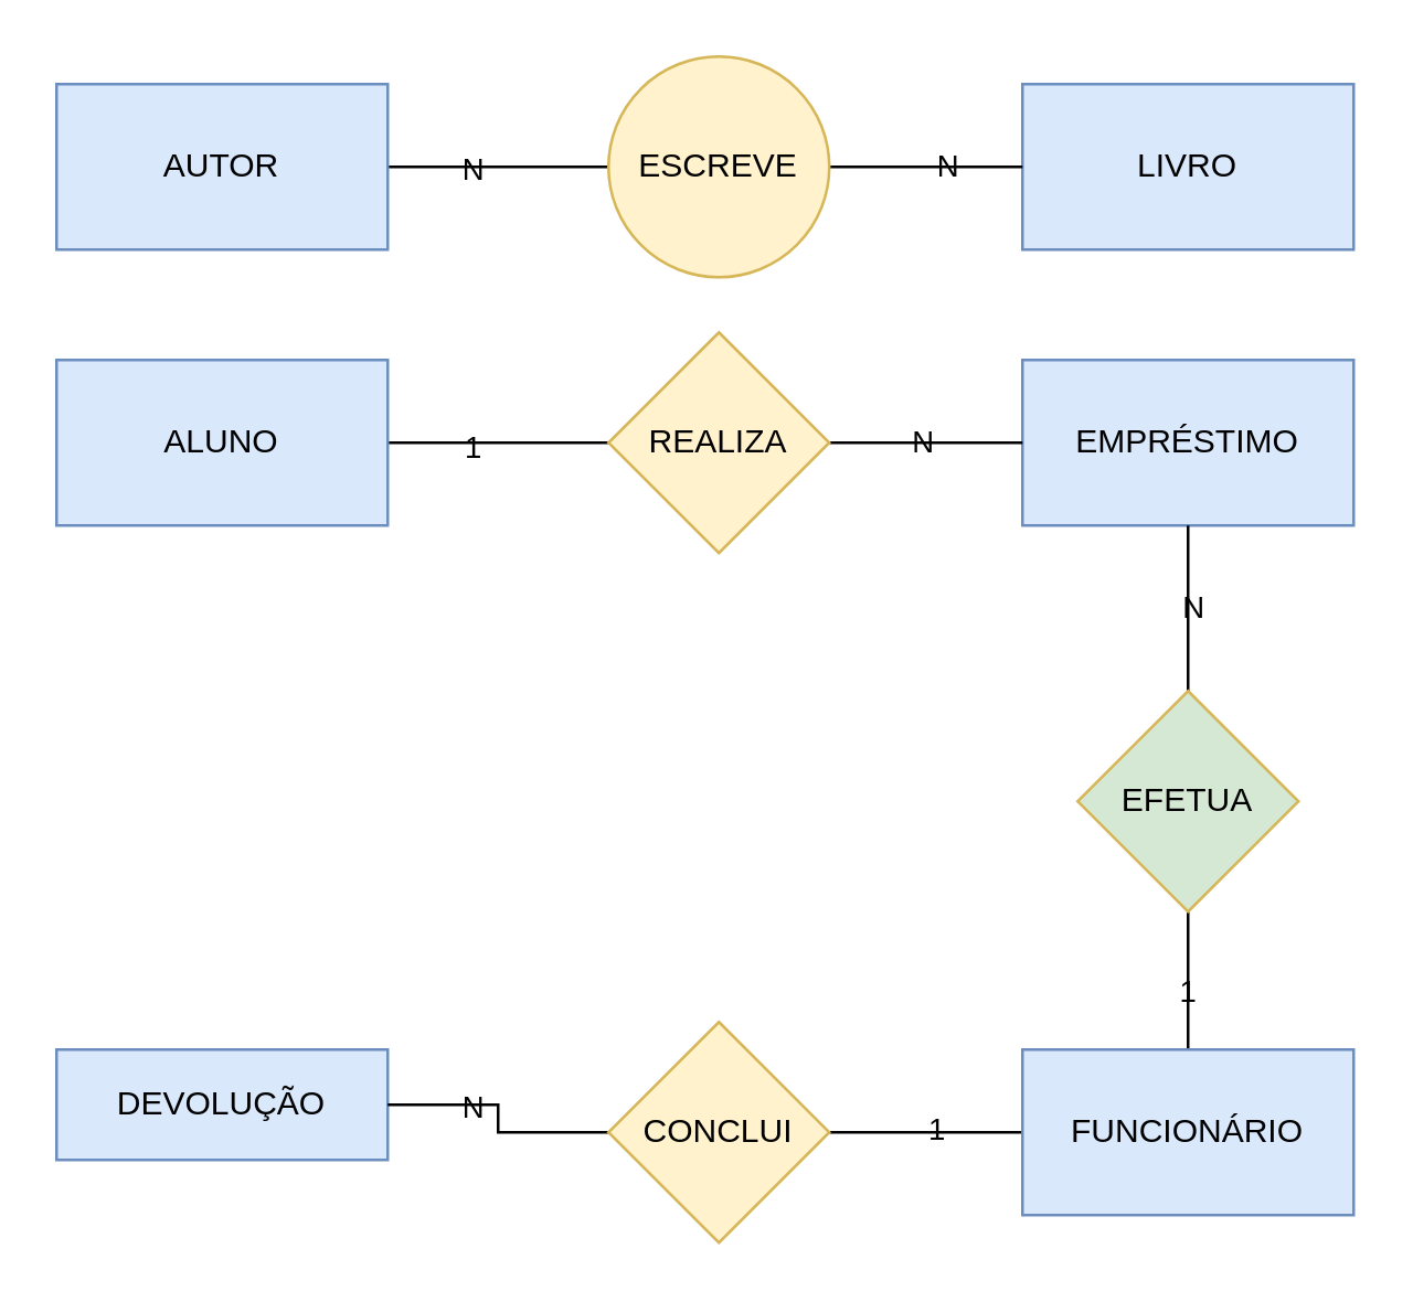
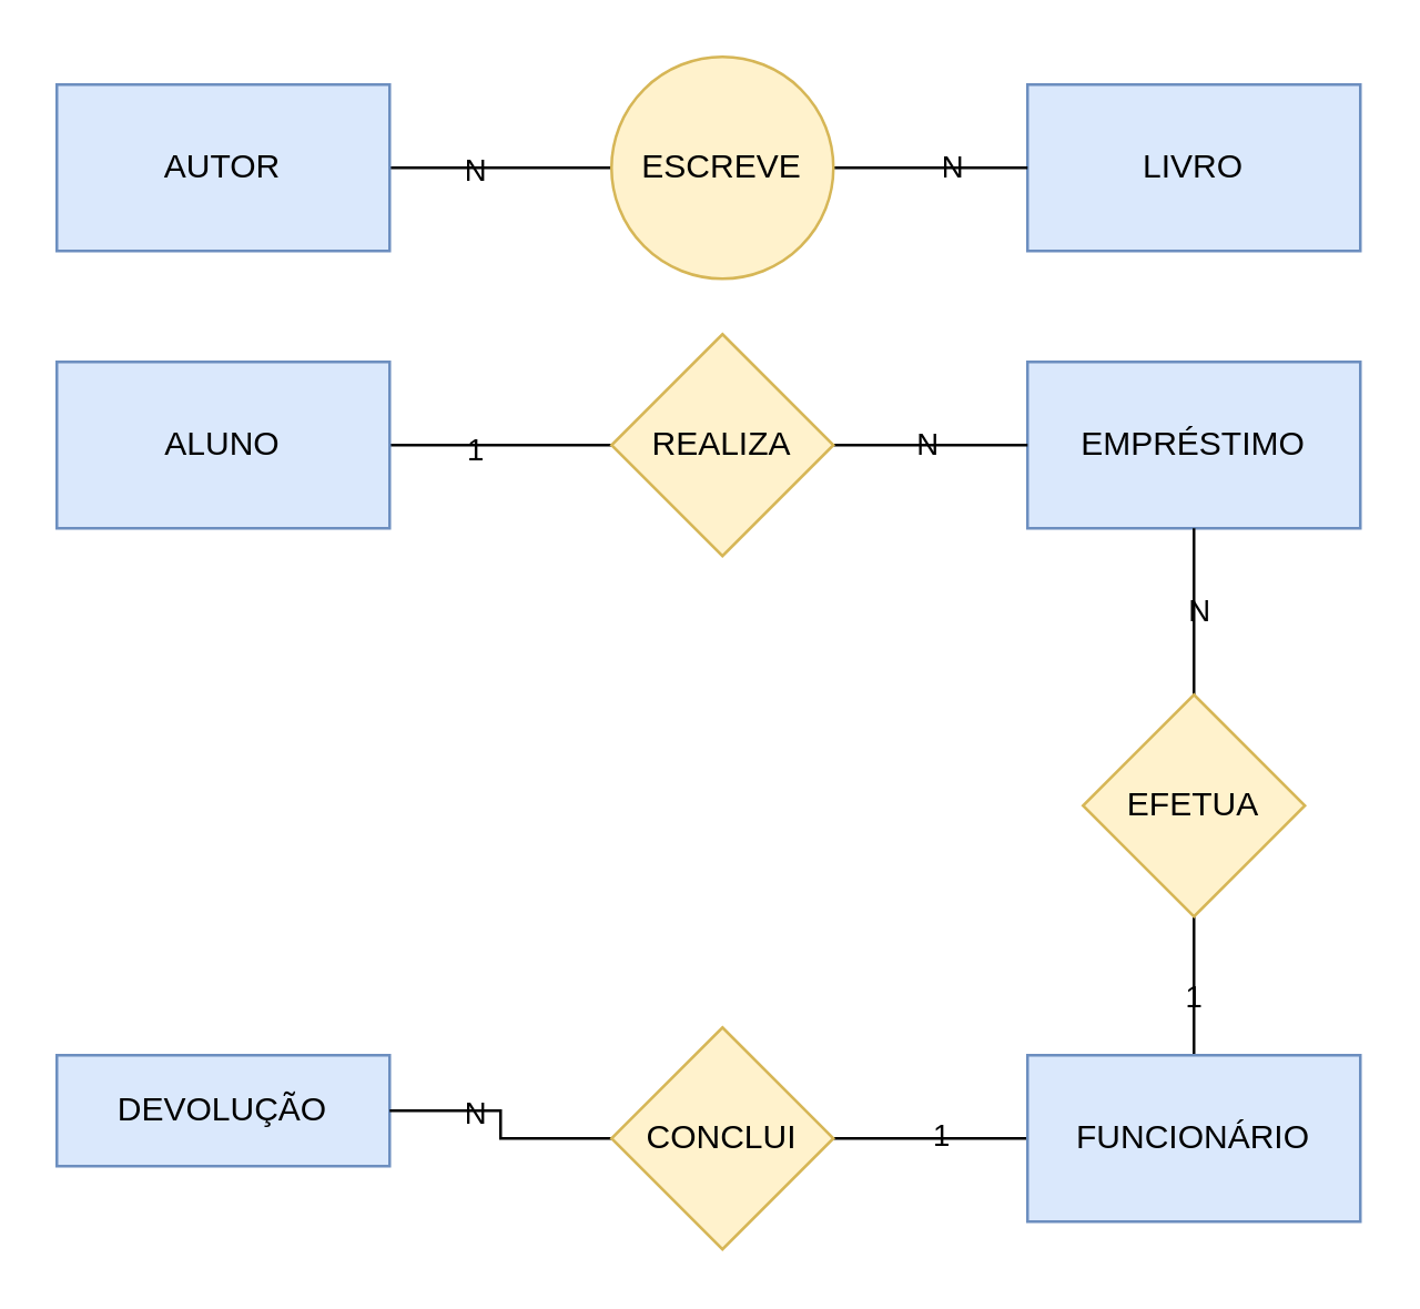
  <mxCell id="0" />
  <mxCell id="1" parent="0" />
  <mxCell id="2" style="edgeStyle=orthogonalEdgeStyle;rounded=0;orthogonalLoop=1;jettySize=auto;html=1;entryX=0;entryY=0.5;entryDx=0;entryDy=0;endArrow=none;endFill=0;labelBackgroundColor=none;labelBorderColor=none;" parent="1" source="4" target="18" edge="1"><mxGeometry relative="1" as="geometry" /></mxCell>
  <mxCell id="3" value="N" style="edgeLabel;html=1;align=center;verticalAlign=middle;resizable=0;points=[];labelBackgroundColor=none;labelBorderColor=none;" parent="2" vertex="1" connectable="0"><mxGeometry x="-0.243" relative="1" as="geometry"><mxPoint as="offset" /></mxGeometry></mxCell>
  <mxCell id="4" value="AUTOR" style="rounded=0;whiteSpace=wrap;html=1;fillColor=#dae8fc;strokeColor=#6c8ebf;labelBackgroundColor=none;labelBorderColor=none;fontColor=#000000;" parent="1" vertex="1"><mxGeometry x="20" y="30" width="120" height="60" as="geometry" /></mxCell>
  <mxCell id="5" value="LIVRO" style="rounded=0;whiteSpace=wrap;html=1;fillColor=#dae8fc;strokeColor=#6c8ebf;labelBackgroundColor=none;labelBorderColor=none;fontColor=#000000;" parent="1" vertex="1"><mxGeometry x="370" y="30" width="120" height="60" as="geometry" /></mxCell>
  <mxCell id="6" style="edgeStyle=orthogonalEdgeStyle;rounded=0;orthogonalLoop=1;jettySize=auto;html=1;entryX=0;entryY=0.5;entryDx=0;entryDy=0;endArrow=none;endFill=0;labelBackgroundColor=none;labelBorderColor=none;" parent="1" source="8" target="21" edge="1"><mxGeometry relative="1" as="geometry" /></mxCell>
  <mxCell id="7" value="1" style="edgeLabel;html=1;align=center;verticalAlign=middle;resizable=0;points=[];labelBackgroundColor=none;labelBorderColor=none;" parent="6" vertex="1" connectable="0"><mxGeometry x="-0.243" y="-1" relative="1" as="geometry"><mxPoint as="offset" /></mxGeometry></mxCell>
  <mxCell id="8" value="ALUNO" style="rounded=0;whiteSpace=wrap;html=1;fillColor=#dae8fc;strokeColor=#6c8ebf;labelBackgroundColor=none;labelBorderColor=none;fontColor=#000000;" parent="1" vertex="1"><mxGeometry x="20" y="130" width="120" height="60" as="geometry" /></mxCell>
  <mxCell id="9" style="edgeStyle=orthogonalEdgeStyle;rounded=0;orthogonalLoop=1;jettySize=auto;html=1;entryX=0.5;entryY=1;entryDx=0;entryDy=0;endArrow=none;endFill=0;labelBackgroundColor=none;labelBorderColor=none;" parent="1" source="13" target="24" edge="1"><mxGeometry relative="1" as="geometry" /></mxCell>
  <mxCell id="10" value="1" style="edgeLabel;html=1;align=center;verticalAlign=middle;resizable=0;points=[];labelBackgroundColor=none;labelBorderColor=none;" parent="9" vertex="1" connectable="0"><mxGeometry x="-0.126" y="1" relative="1" as="geometry"><mxPoint as="offset" /></mxGeometry></mxCell>
  <mxCell id="11" style="edgeStyle=orthogonalEdgeStyle;rounded=0;orthogonalLoop=1;jettySize=auto;html=1;entryX=1;entryY=0.5;entryDx=0;entryDy=0;endArrow=none;endFill=0;labelBackgroundColor=none;labelBorderColor=none;" parent="1" source="13" target="27" edge="1"><mxGeometry relative="1" as="geometry"><Array as="points"><mxPoint x="330" y="410" /><mxPoint x="330" y="410" /></Array></mxGeometry></mxCell>
  <mxCell id="12" value="1" style="edgeLabel;html=1;align=center;verticalAlign=middle;resizable=0;points=[];labelBackgroundColor=none;labelBorderColor=none;" parent="11" vertex="1" connectable="0"><mxGeometry x="-0.078" y="-2" relative="1" as="geometry"><mxPoint as="offset" /></mxGeometry></mxCell>
  <mxCell id="13" value="FUNCIONÁRIO" style="rounded=0;whiteSpace=wrap;html=1;fillColor=#dae8fc;strokeColor=#6c8ebf;labelBackgroundColor=none;labelBorderColor=none;fontColor=#000000;" parent="1" vertex="1"><mxGeometry x="370" y="380" width="120" height="60" as="geometry" /></mxCell>
  <mxCell id="14" value="EMPRÉSTIMO" style="rounded=0;whiteSpace=wrap;html=1;fillColor=#dae8fc;strokeColor=#6c8ebf;labelBackgroundColor=none;labelBorderColor=none;fontColor=#000000;" parent="1" vertex="1"><mxGeometry x="370" y="130" width="120" height="60" as="geometry" /></mxCell>
  <mxCell id="15" value="DEVOLUÇÃO" style="rounded=0;whiteSpace=wrap;html=1;fillColor=#dae8fc;strokeColor=#6c8ebf;labelBackgroundColor=none;labelBorderColor=none;fontColor=#000000;" parent="1" vertex="1"><mxGeometry x="20" y="380" width="120" height="40" as="geometry" /></mxCell>
  <mxCell id="16" style="edgeStyle=orthogonalEdgeStyle;rounded=0;orthogonalLoop=1;jettySize=auto;html=1;endArrow=none;endFill=0;labelBackgroundColor=none;labelBorderColor=none;" parent="1" source="18" target="5" edge="1"><mxGeometry relative="1" as="geometry" /></mxCell>
  <mxCell id="17" value="N" style="edgeLabel;html=1;align=center;verticalAlign=middle;resizable=0;points=[];labelBackgroundColor=none;labelBorderColor=none;" parent="16" vertex="1" connectable="0"><mxGeometry x="0.192" y="1" relative="1" as="geometry"><mxPoint as="offset" /></mxGeometry></mxCell>
  <mxCell id="18" value="ESCREVE" style="ellipse;whiteSpace=wrap;html=1;fillColor=#fff2cc;strokeColor=#d6b656;labelBackgroundColor=none;labelBorderColor=none;fontColor=#000000;" parent="1" vertex="1"><mxGeometry x="220" y="20" width="80" height="80" as="geometry" /></mxCell>
  <mxCell id="19" style="edgeStyle=orthogonalEdgeStyle;rounded=0;orthogonalLoop=1;jettySize=auto;html=1;entryX=0;entryY=0.5;entryDx=0;entryDy=0;endArrow=none;endFill=0;labelBackgroundColor=none;labelBorderColor=none;" parent="1" source="21" target="14" edge="1"><mxGeometry relative="1" as="geometry" /></mxCell>
  <mxCell id="20" value="N" style="edgeLabel;html=1;align=center;verticalAlign=middle;resizable=0;points=[];labelBackgroundColor=none;labelBorderColor=none;" parent="19" vertex="1" connectable="0"><mxGeometry x="-0.069" y="1" relative="1" as="geometry"><mxPoint as="offset" /></mxGeometry></mxCell>
  <mxCell id="21" value="REALIZA" style="rhombus;whiteSpace=wrap;html=1;fillColor=#fff2cc;strokeColor=#d6b656;labelBackgroundColor=none;labelBorderColor=none;fontColor=#000000;" parent="1" vertex="1"><mxGeometry x="220" y="120" width="80" height="80" as="geometry" /></mxCell>
  <mxCell id="22" style="edgeStyle=orthogonalEdgeStyle;rounded=0;orthogonalLoop=1;jettySize=auto;html=1;entryX=0.5;entryY=1;entryDx=0;entryDy=0;endArrow=none;endFill=0;labelBackgroundColor=none;labelBorderColor=none;" parent="1" source="24" target="14" edge="1"><mxGeometry relative="1" as="geometry" /></mxCell>
  <mxCell id="23" value="N" style="edgeLabel;html=1;align=center;verticalAlign=middle;resizable=0;points=[];labelBackgroundColor=none;labelBorderColor=none;" parent="22" vertex="1" connectable="0"><mxGeometry x="0.043" y="-1" relative="1" as="geometry"><mxPoint as="offset" /></mxGeometry></mxCell>
- <mxCell id="24" value="EFETUA" style="rhombus;whiteSpace=wrap;html=1;fillColor=#d5e8d4;strokeColor=#d6b656;labelBackgroundColor=none;labelBorderColor=none;fontColor=#000000;" parent="1" vertex="1"><mxGeometry x="390" y="250" width="80" height="80" as="geometry" /></mxCell>
+ <mxCell id="24" value="EFETUA" style="rhombus;whiteSpace=wrap;html=1;fillColor=#fff2cc;strokeColor=#d6b656;labelBackgroundColor=none;labelBorderColor=none;fontColor=#000000;" parent="1" vertex="1"><mxGeometry x="390" y="250" width="80" height="80" as="geometry" /></mxCell>
  <mxCell id="25" style="edgeStyle=orthogonalEdgeStyle;rounded=0;orthogonalLoop=1;jettySize=auto;html=1;entryX=1;entryY=0.5;entryDx=0;entryDy=0;endArrow=none;endFill=0;labelBackgroundColor=none;labelBorderColor=none;" parent="1" source="27" target="15" edge="1"><mxGeometry relative="1" as="geometry" /></mxCell>
  <mxCell id="26" value="N" style="edgeLabel;html=1;align=center;verticalAlign=middle;resizable=0;points=[];labelBackgroundColor=none;labelBorderColor=none;" parent="25" vertex="1" connectable="0"><mxGeometry x="0.329" relative="1" as="geometry"><mxPoint as="offset" /></mxGeometry></mxCell>
  <mxCell id="27" value="CONCLUI" style="rhombus;whiteSpace=wrap;html=1;fillColor=#fff2cc;strokeColor=#d6b656;labelBackgroundColor=none;labelBorderColor=none;fontColor=#000000;" parent="1" vertex="1"><mxGeometry x="220" y="370" width="80" height="80" as="geometry" /></mxCell>
